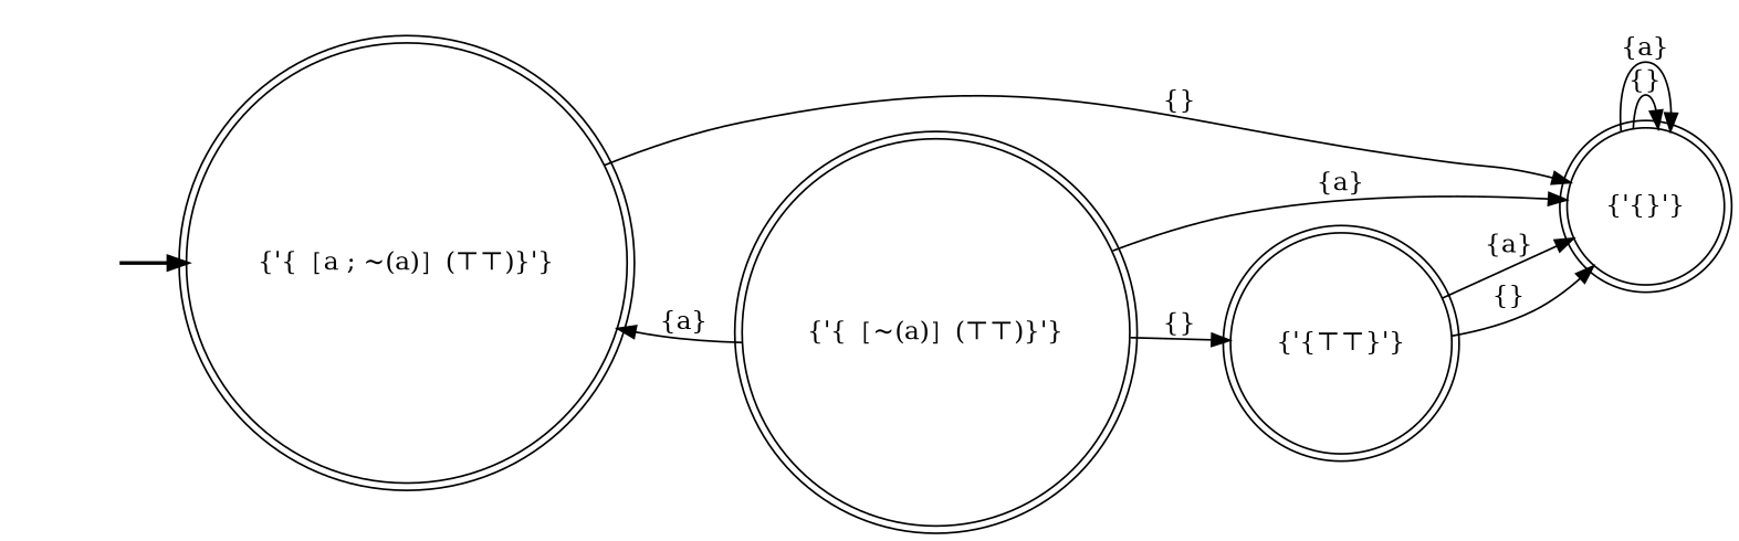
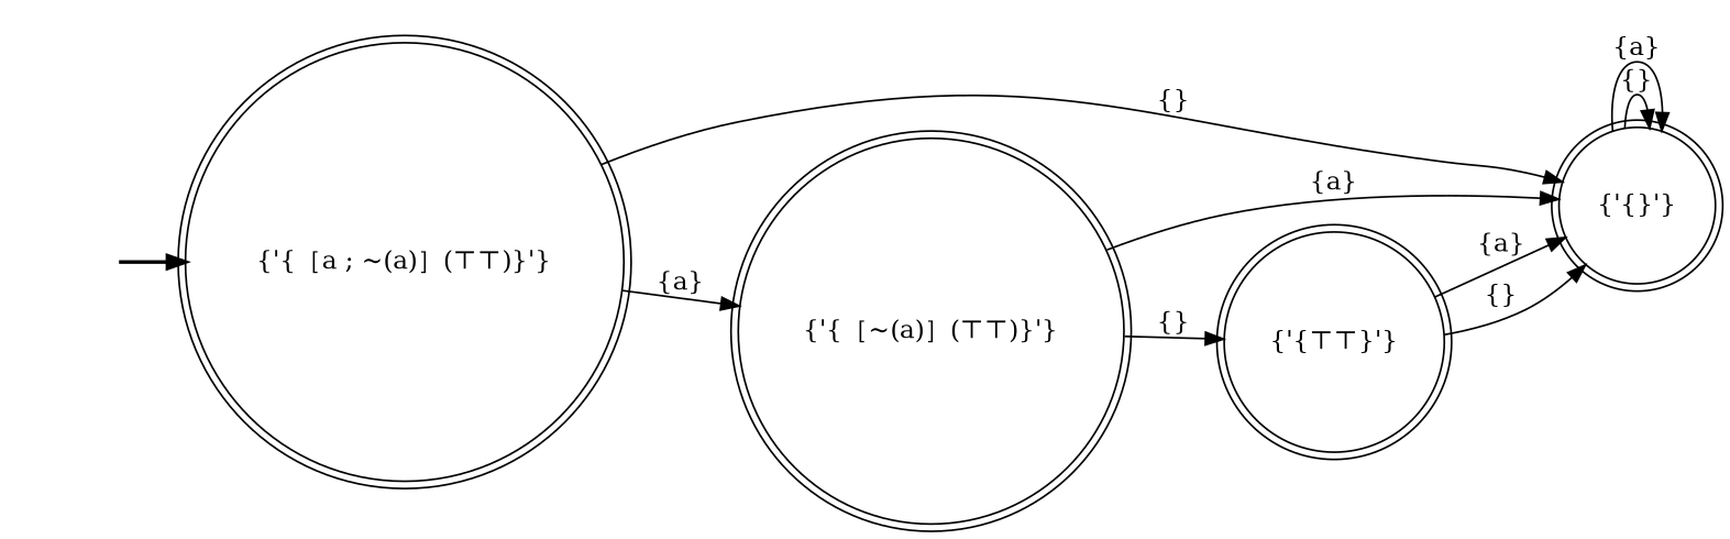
  digraph {
    rankdir=LR
    node [shape=doublecircle]
    fake [style=invisible shape=""]
    "{'{［a ; ~(a)］(⊤⊤)}'}" [root=true]
    "{'{}'}"
    "{'{［~(a)］(⊤⊤)}'}"
    "{'{⊤⊤}'}"
    fake -> "{'{［a ; ~(a)］(⊤⊤)}'}" [style=bold]
    "{'{［a ; ~(a)］(⊤⊤)}'}" -> "{'{}'}" [label="{}"]
-   "{'{［~(a)］(⊤⊤)}'}" -> "{'{［a ; ~(a)］(⊤⊤)}'}" [label="{a}"]
+   "{'{［a ; ~(a)］(⊤⊤)}'}" -> "{'{［~(a)］(⊤⊤)}'}" [label="{a}"]
    "{'{}'}" -> "{'{}'}" [label="{}"]
    "{'{}'}" -> "{'{}'}" [label="{a}"]
    "{'{［~(a)］(⊤⊤)}'}" -> "{'{}'}" [label="{a}"]
    "{'{［~(a)］(⊤⊤)}'}" -> "{'{⊤⊤}'}" [label="{}"]
    "{'{⊤⊤}'}" -> "{'{}'}" [label="{a}"]
    "{'{⊤⊤}'}" -> "{'{}'}" [label="{}"]
  }
